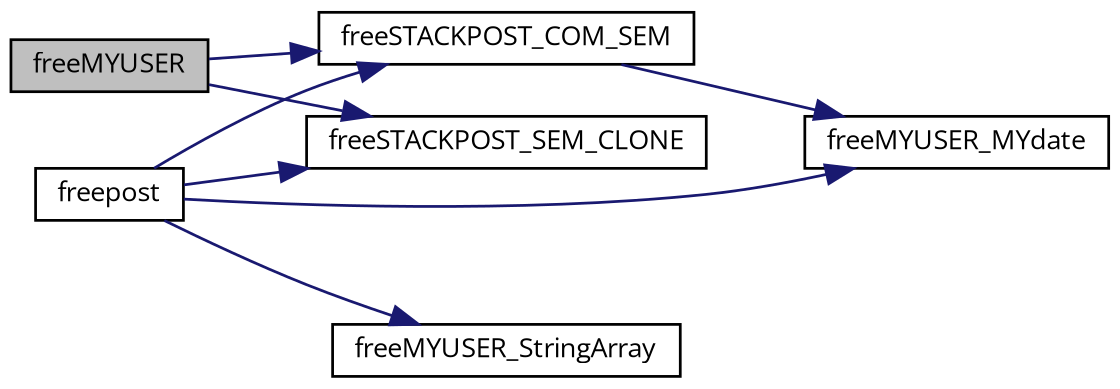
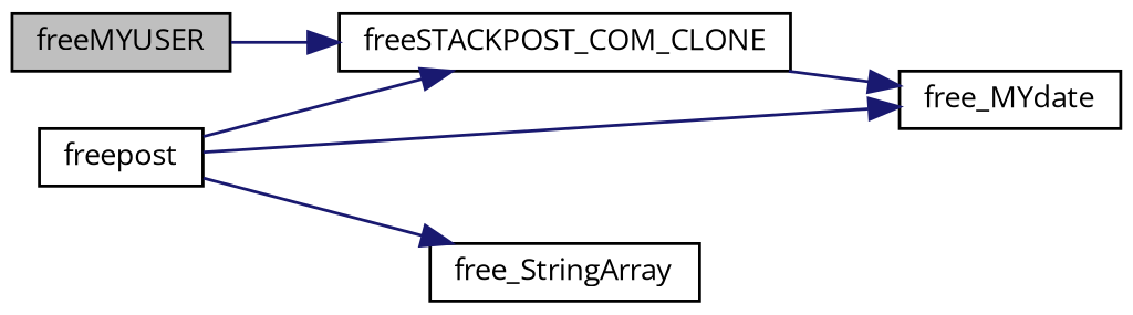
  digraph {
    fontname="Open Sans"
    rankdir=LR
    node [color=black fillcolor=white fontname="Open Sans" fontsize=10 shape=record style=filled]
    edge [color=midnightblue fontname="Open Sans" fontsize=10 labelfontname=FreeSans labelfontsize=10 style=solid]
    n1 [fillcolor=grey75 fontcolor=black height=0.2 label=freeMYUSER width=0.4]
-   n2 [height=0.2 label=freeSTACKPOST_COM_SEM width=0.4]
-   n3 [height=0.2 label=freeSTACKPOST_SEM_CLONE width=0.4]
-   n4 [height=0.2 label=freeMYUSER_MYdate width=0.4]
+   n2 [height=0.2 label=freeSTACKPOST_COM_CLONE width=0.4]
+   n4 [height=0.2 label=free_MYdate width=0.4]
    n5 [height=0.2 label=freepost width=0.4]
-   n6 [height=0.2 label=freeMYUSER_StringArray width=0.4]
+   n6 [height=0.2 label=free_StringArray width=0.4]
    n1 -> n2
-   n1 -> n3
    n2 -> n4
    n5 -> n2
-   n5 -> n3
    n5 -> n4
    n5 -> n6
  }
